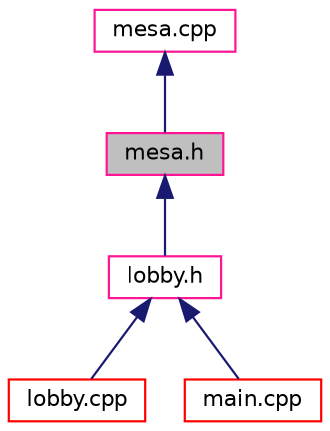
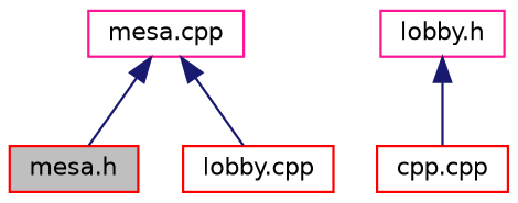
  digraph {
    node [color=red fillcolor=white fontname=Helvetica fontsize=10 shape=record style=filled]
    edge [color=midnightblue dir=back fontname=Helvetica fontsize=10 labelfontname=Helvetica labelfontsize=10 style=solid]
-   n1 [color=deeppink fillcolor=grey75 fontcolor=black height=0.2 label="mesa.h" width=0.4]
+   n1 [fillcolor=grey75 fontcolor=black height=0.2 label="mesa.h" width=0.4]
    n2 [color=deeppink height=0.2 label="lobby.h" width=0.4]
    n3 [height=0.2 label="lobby.cpp" width=0.4]
-   n4 [height=0.2 label="main.cpp" width=0.4]
+   n4 [height=0.2 label="cpp.cpp" width=0.4]
    n5 [color=deeppink height=0.2 label="mesa.cpp" width=0.4]
-   n1 -> n2
-   n2 -> n3
+   n5 -> n3
    n2 -> n4
    n5 -> n1
  }
